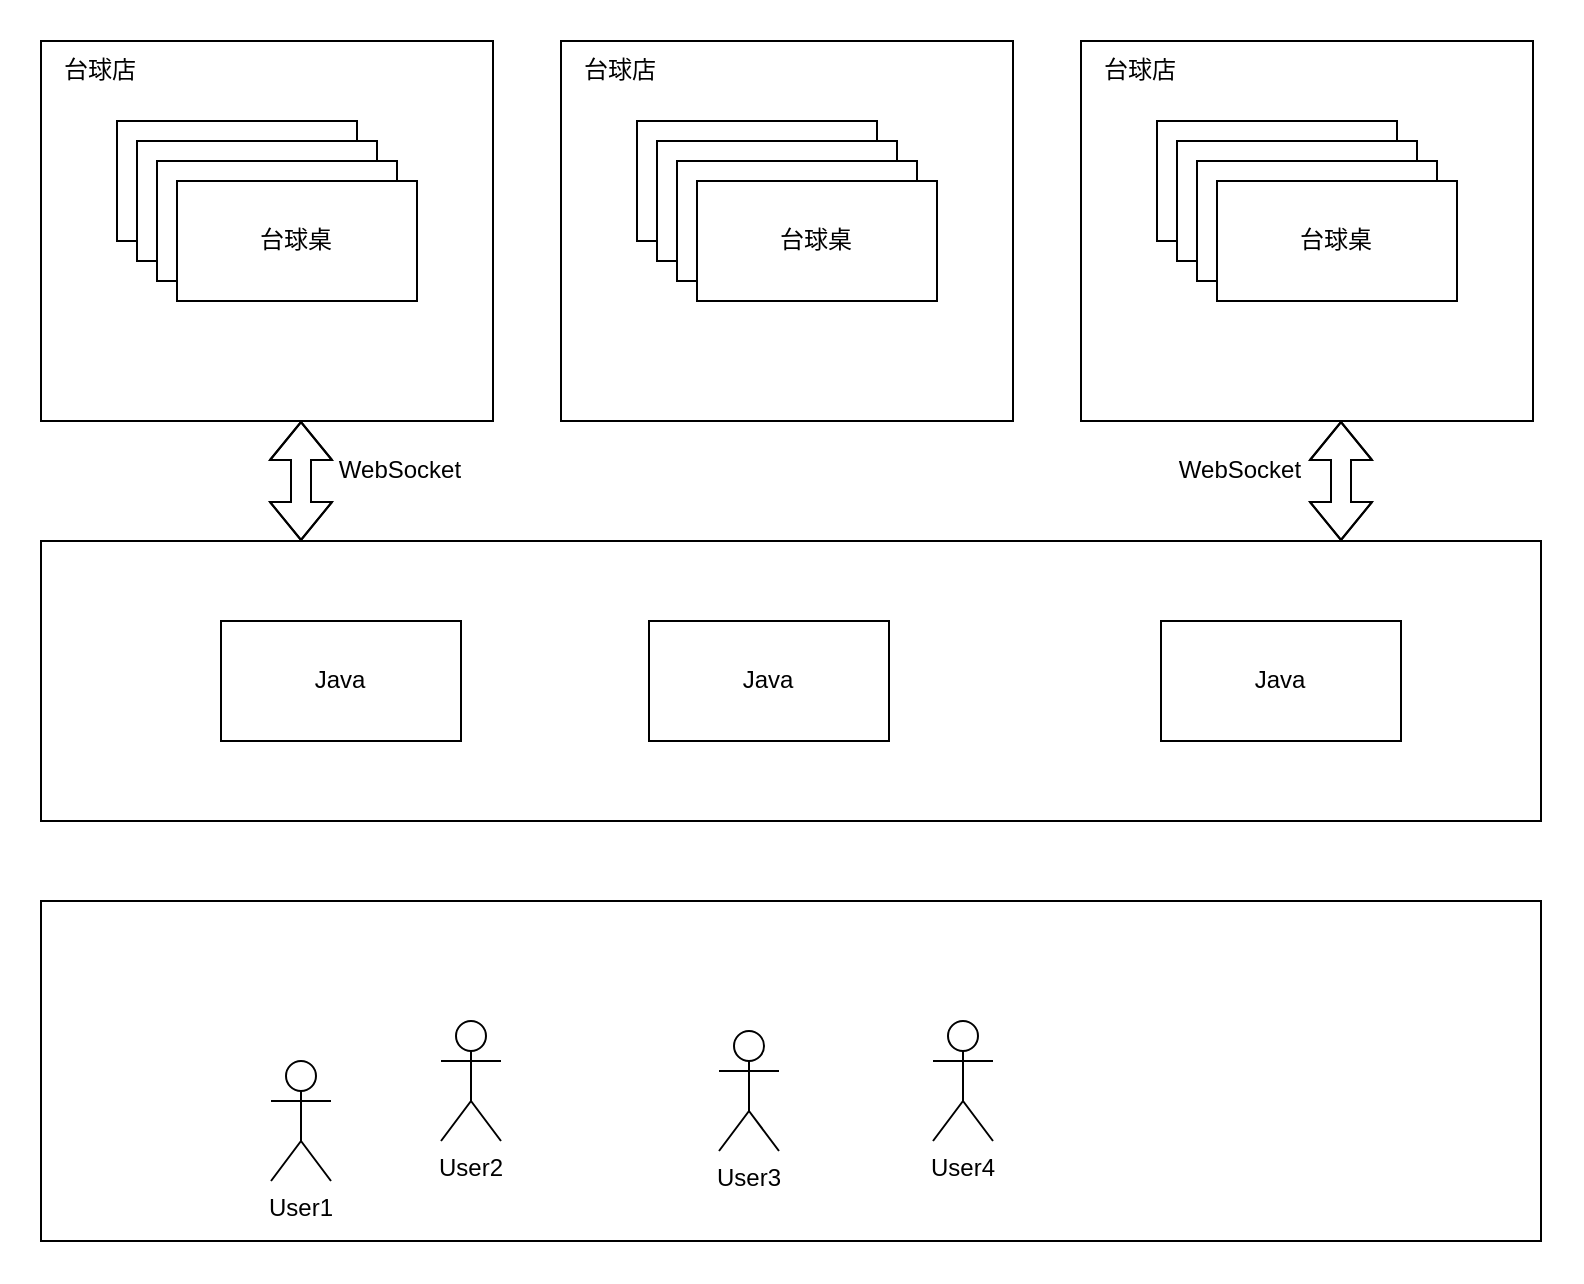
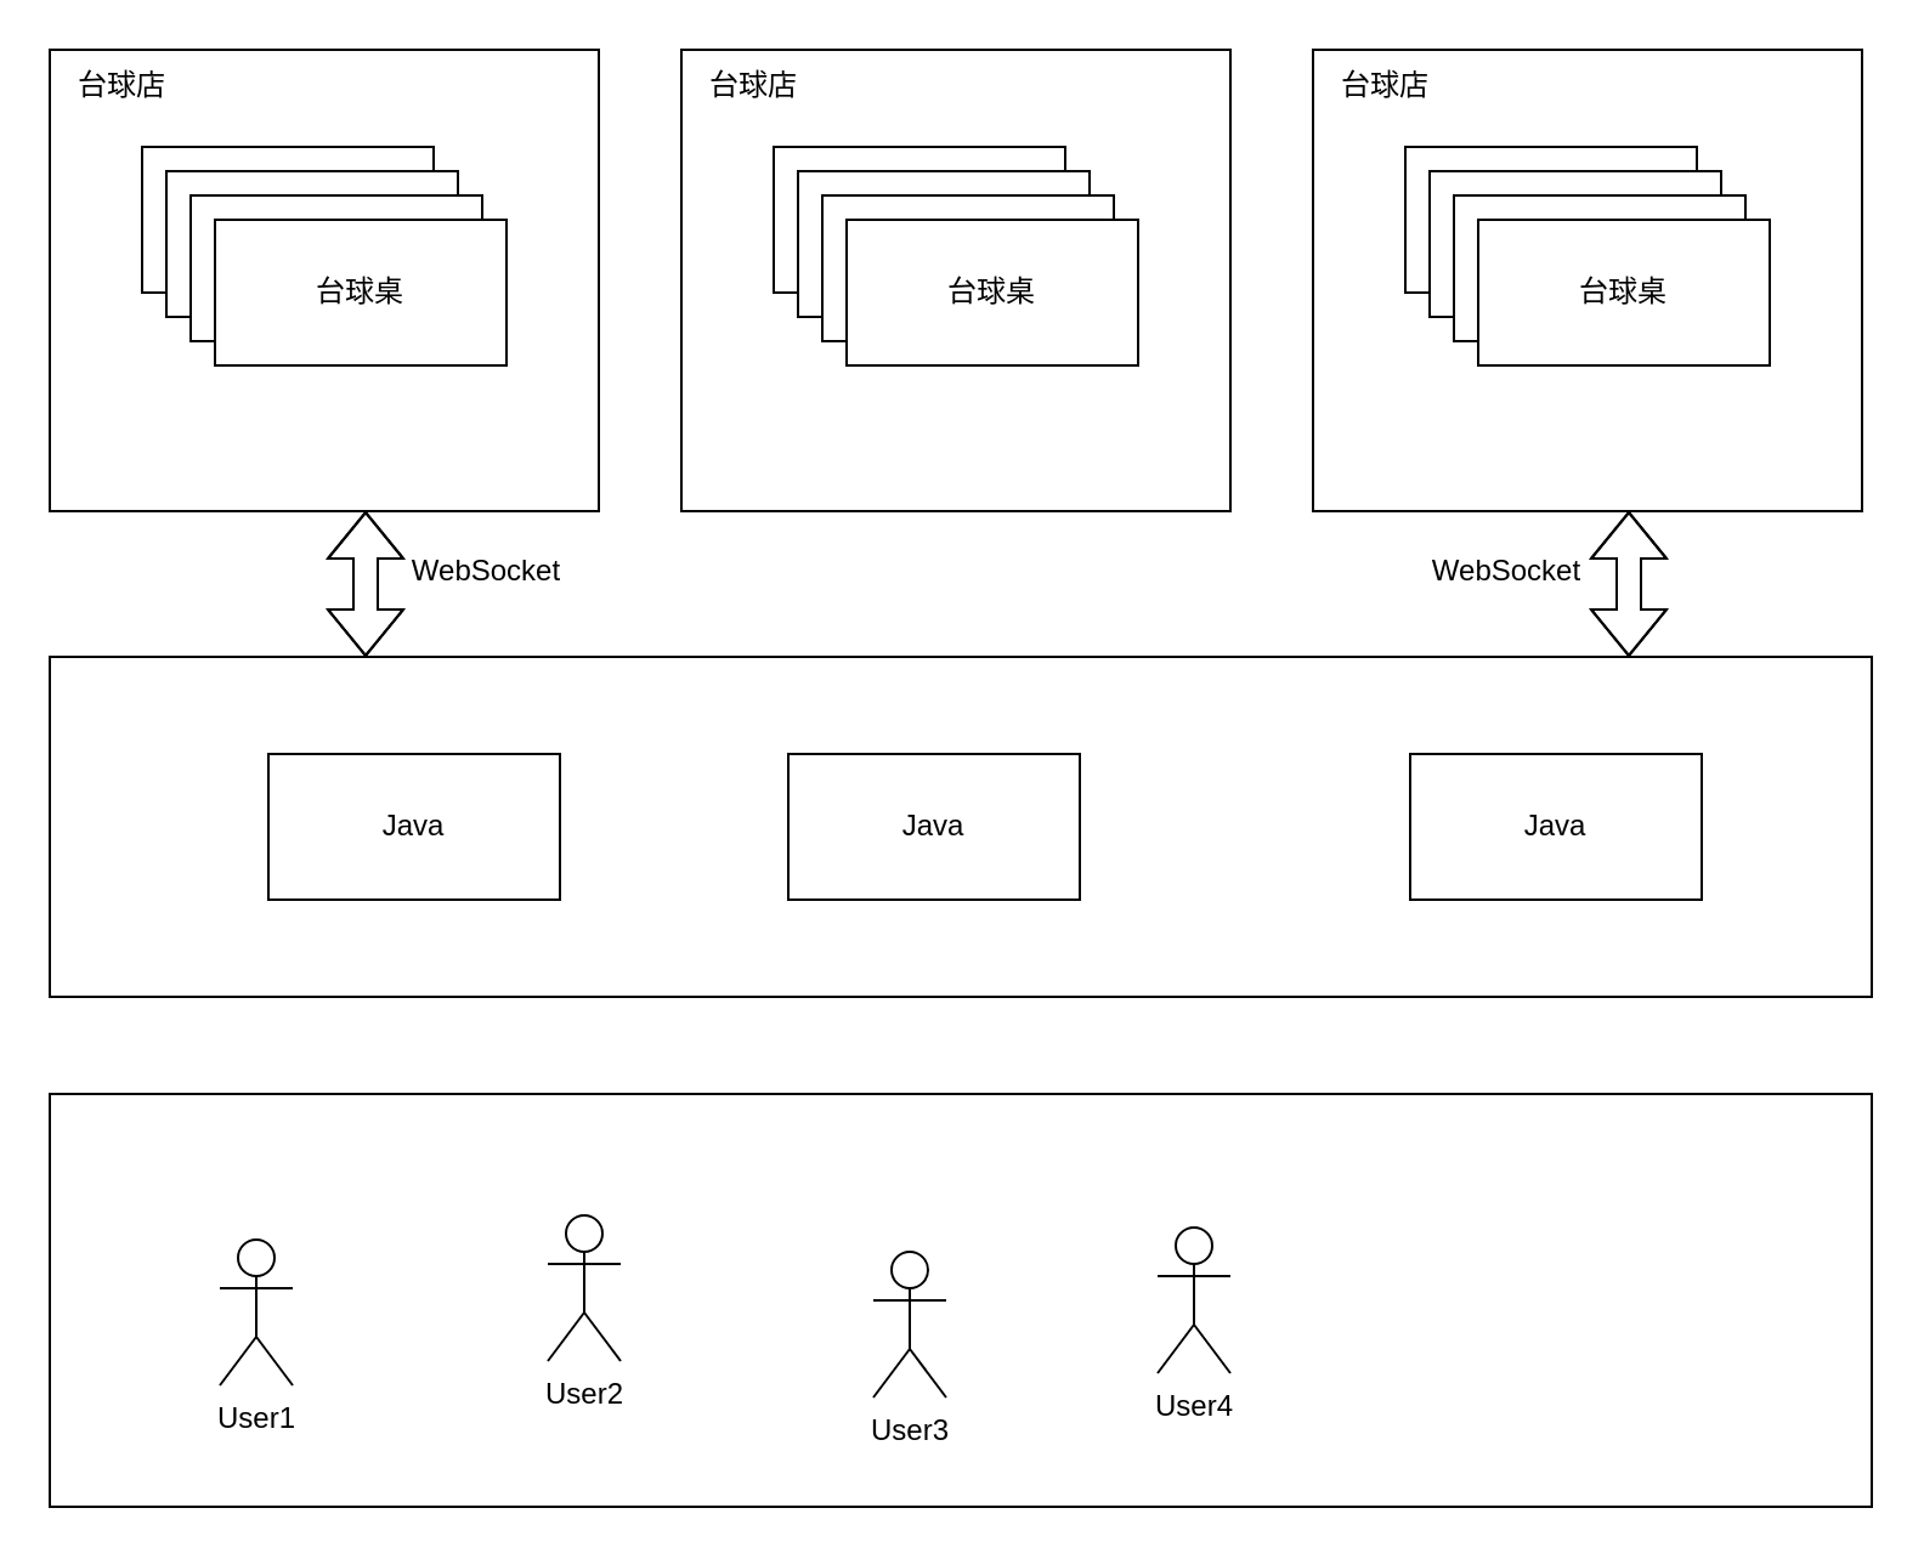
  <mxCell id="0" />
  <mxCell id="1" parent="0" />
  <mxCell id="2" value="" style="group" vertex="1" connectable="0" parent="1"><mxGeometry x="20" y="20" width="226" height="190" as="geometry" /></mxCell>
  <mxCell id="3" value="" style="rounded=0;whiteSpace=wrap;html=1;" vertex="1" parent="2"><mxGeometry width="226" height="190" as="geometry" /></mxCell>
  <mxCell id="4" value="台球店" style="text;html=1;strokeColor=none;fillColor=none;align=center;verticalAlign=middle;whiteSpace=wrap;rounded=0;" vertex="1" parent="2"><mxGeometry width="60" height="30" as="geometry" /></mxCell>
  <mxCell id="5" value="" style="group" vertex="1" connectable="0" parent="2"><mxGeometry x="38" y="40" width="150" height="90" as="geometry" /></mxCell>
  <mxCell id="6" value="台球桌" style="rounded=0;whiteSpace=wrap;html=1;" vertex="1" parent="5"><mxGeometry width="120" height="60" as="geometry" /></mxCell>
  <mxCell id="7" value="台球桌" style="rounded=0;whiteSpace=wrap;html=1;" vertex="1" parent="5"><mxGeometry x="10" y="10" width="120" height="60" as="geometry" /></mxCell>
  <mxCell id="8" value="台球桌" style="rounded=0;whiteSpace=wrap;html=1;" vertex="1" parent="5"><mxGeometry x="20" y="20" width="120" height="60" as="geometry" /></mxCell>
  <mxCell id="9" value="台球桌" style="rounded=0;whiteSpace=wrap;html=1;" vertex="1" parent="5"><mxGeometry x="30" y="30" width="120" height="60" as="geometry" /></mxCell>
  <mxCell id="10" value="" style="group" vertex="1" connectable="0" parent="1"><mxGeometry x="280" y="20" width="226" height="190" as="geometry" /></mxCell>
  <mxCell id="11" value="" style="rounded=0;whiteSpace=wrap;html=1;" vertex="1" parent="10"><mxGeometry width="226" height="190" as="geometry" /></mxCell>
  <mxCell id="12" value="台球店" style="text;html=1;strokeColor=none;fillColor=none;align=center;verticalAlign=middle;whiteSpace=wrap;rounded=0;" vertex="1" parent="10"><mxGeometry width="60" height="30" as="geometry" /></mxCell>
  <mxCell id="13" value="" style="group" vertex="1" connectable="0" parent="10"><mxGeometry x="38" y="40" width="150" height="90" as="geometry" /></mxCell>
  <mxCell id="14" value="台球桌" style="rounded=0;whiteSpace=wrap;html=1;" vertex="1" parent="13"><mxGeometry width="120" height="60" as="geometry" /></mxCell>
  <mxCell id="15" value="台球桌" style="rounded=0;whiteSpace=wrap;html=1;" vertex="1" parent="13"><mxGeometry x="10" y="10" width="120" height="60" as="geometry" /></mxCell>
  <mxCell id="16" value="台球桌" style="rounded=0;whiteSpace=wrap;html=1;" vertex="1" parent="13"><mxGeometry x="20" y="20" width="120" height="60" as="geometry" /></mxCell>
  <mxCell id="17" value="台球桌" style="rounded=0;whiteSpace=wrap;html=1;" vertex="1" parent="13"><mxGeometry x="30" y="30" width="120" height="60" as="geometry" /></mxCell>
  <mxCell id="18" value="" style="group" vertex="1" connectable="0" parent="1"><mxGeometry x="540" y="20" width="226" height="190" as="geometry" /></mxCell>
  <mxCell id="19" value="" style="rounded=0;whiteSpace=wrap;html=1;" vertex="1" parent="18"><mxGeometry width="226" height="190" as="geometry" /></mxCell>
  <mxCell id="20" value="台球店" style="text;html=1;strokeColor=none;fillColor=none;align=center;verticalAlign=middle;whiteSpace=wrap;rounded=0;" vertex="1" parent="18"><mxGeometry width="60" height="30" as="geometry" /></mxCell>
  <mxCell id="21" value="" style="group" vertex="1" connectable="0" parent="18"><mxGeometry x="38" y="40" width="150" height="90" as="geometry" /></mxCell>
  <mxCell id="22" value="台球桌" style="rounded=0;whiteSpace=wrap;html=1;" vertex="1" parent="21"><mxGeometry width="120" height="60" as="geometry" /></mxCell>
  <mxCell id="23" value="台球桌" style="rounded=0;whiteSpace=wrap;html=1;" vertex="1" parent="21"><mxGeometry x="10" y="10" width="120" height="60" as="geometry" /></mxCell>
  <mxCell id="24" value="台球桌" style="rounded=0;whiteSpace=wrap;html=1;" vertex="1" parent="21"><mxGeometry x="20" y="20" width="120" height="60" as="geometry" /></mxCell>
  <mxCell id="25" value="台球桌" style="rounded=0;whiteSpace=wrap;html=1;" vertex="1" parent="21"><mxGeometry x="30" y="30" width="120" height="60" as="geometry" /></mxCell>
  <mxCell id="26" value="" style="rounded=0;whiteSpace=wrap;html=1;" vertex="1" parent="1"><mxGeometry x="20" y="270" width="750" height="140" as="geometry" /></mxCell>
  <mxCell id="27" value="Java" style="rounded=0;whiteSpace=wrap;html=1;" vertex="1" parent="1"><mxGeometry x="110" y="310" width="120" height="60" as="geometry" /></mxCell>
  <mxCell id="28" value="Java" style="rounded=0;whiteSpace=wrap;html=1;" vertex="1" parent="1"><mxGeometry x="580" y="310" width="120" height="60" as="geometry" /></mxCell>
  <mxCell id="29" value="Java" style="rounded=0;whiteSpace=wrap;html=1;" vertex="1" parent="1"><mxGeometry x="324" y="310" width="120" height="60" as="geometry" /></mxCell>
  <mxCell id="30" value="" style="shape=flexArrow;endArrow=classic;startArrow=classic;html=1;rounded=0;" edge="1" parent="1"><mxGeometry width="100" height="100" relative="1" as="geometry"><mxPoint x="150" y="270" as="sourcePoint" /><mxPoint x="150" y="210" as="targetPoint" /><Array as="points"><mxPoint x="150" y="240" /><mxPoint x="150" y="210" /></Array></mxGeometry></mxCell>
  <mxCell id="31" value="" style="shape=flexArrow;endArrow=classic;startArrow=classic;html=1;rounded=0;" edge="1" parent="1"><mxGeometry width="100" height="100" relative="1" as="geometry"><mxPoint x="670" y="270" as="sourcePoint" /><mxPoint x="670" y="210" as="targetPoint" /><Array as="points"><mxPoint x="670" y="240" /><mxPoint x="670" y="210" /></Array></mxGeometry></mxCell>
  <mxCell id="32" value="WebSocket" style="text;html=1;strokeColor=none;fillColor=none;align=center;verticalAlign=middle;whiteSpace=wrap;rounded=0;" vertex="1" parent="1"><mxGeometry x="170" y="220" width="60" height="30" as="geometry" /></mxCell>
  <mxCell id="33" value="WebSocket" style="text;html=1;strokeColor=none;fillColor=none;align=center;verticalAlign=middle;whiteSpace=wrap;rounded=0;" vertex="1" parent="1"><mxGeometry x="590" y="220" width="60" height="30" as="geometry" /></mxCell>
  <mxCell id="34" value="" style="rounded=0;whiteSpace=wrap;html=1;" vertex="1" parent="1"><mxGeometry x="20" y="450" width="750" height="170" as="geometry" /></mxCell>
- <mxCell id="35" value="User1" style="shape=umlActor;verticalLabelPosition=bottom;verticalAlign=top;html=1;outlineConnect=0;" vertex="1" parent="1"><mxGeometry x="135" y="530" width="30" height="60" as="geometry" /></mxCell>
- <mxCell id="36" value="User2" style="shape=umlActor;verticalLabelPosition=bottom;verticalAlign=top;html=1;outlineConnect=0;" vertex="1" parent="1"><mxGeometry x="220" y="510" width="30" height="60" as="geometry" /></mxCell>
+ <mxCell id="35" value="User1" style="shape=umlActor;verticalLabelPosition=bottom;verticalAlign=top;html=1;outlineConnect=0;" vertex="1" parent="1"><mxGeometry x="90" y="510" width="30" height="60" as="geometry" /></mxCell>
+ <mxCell id="36" value="User2" style="shape=umlActor;verticalLabelPosition=bottom;verticalAlign=top;html=1;outlineConnect=0;" vertex="1" parent="1"><mxGeometry x="225" y="500" width="30" height="60" as="geometry" /></mxCell>
  <mxCell id="37" value="User3" style="shape=umlActor;verticalLabelPosition=bottom;verticalAlign=top;html=1;outlineConnect=0;" vertex="1" parent="1"><mxGeometry x="359" y="515" width="30" height="60" as="geometry" /></mxCell>
- <mxCell id="38" value="User4" style="shape=umlActor;verticalLabelPosition=bottom;verticalAlign=top;html=1;outlineConnect=0;" vertex="1" parent="1"><mxGeometry x="466" y="510" width="30" height="60" as="geometry" /></mxCell>
+ <mxCell id="38" value="User4" style="shape=umlActor;verticalLabelPosition=bottom;verticalAlign=top;html=1;outlineConnect=0;" vertex="1" parent="1"><mxGeometry x="476" y="505" width="30" height="60" as="geometry" /></mxCell>
